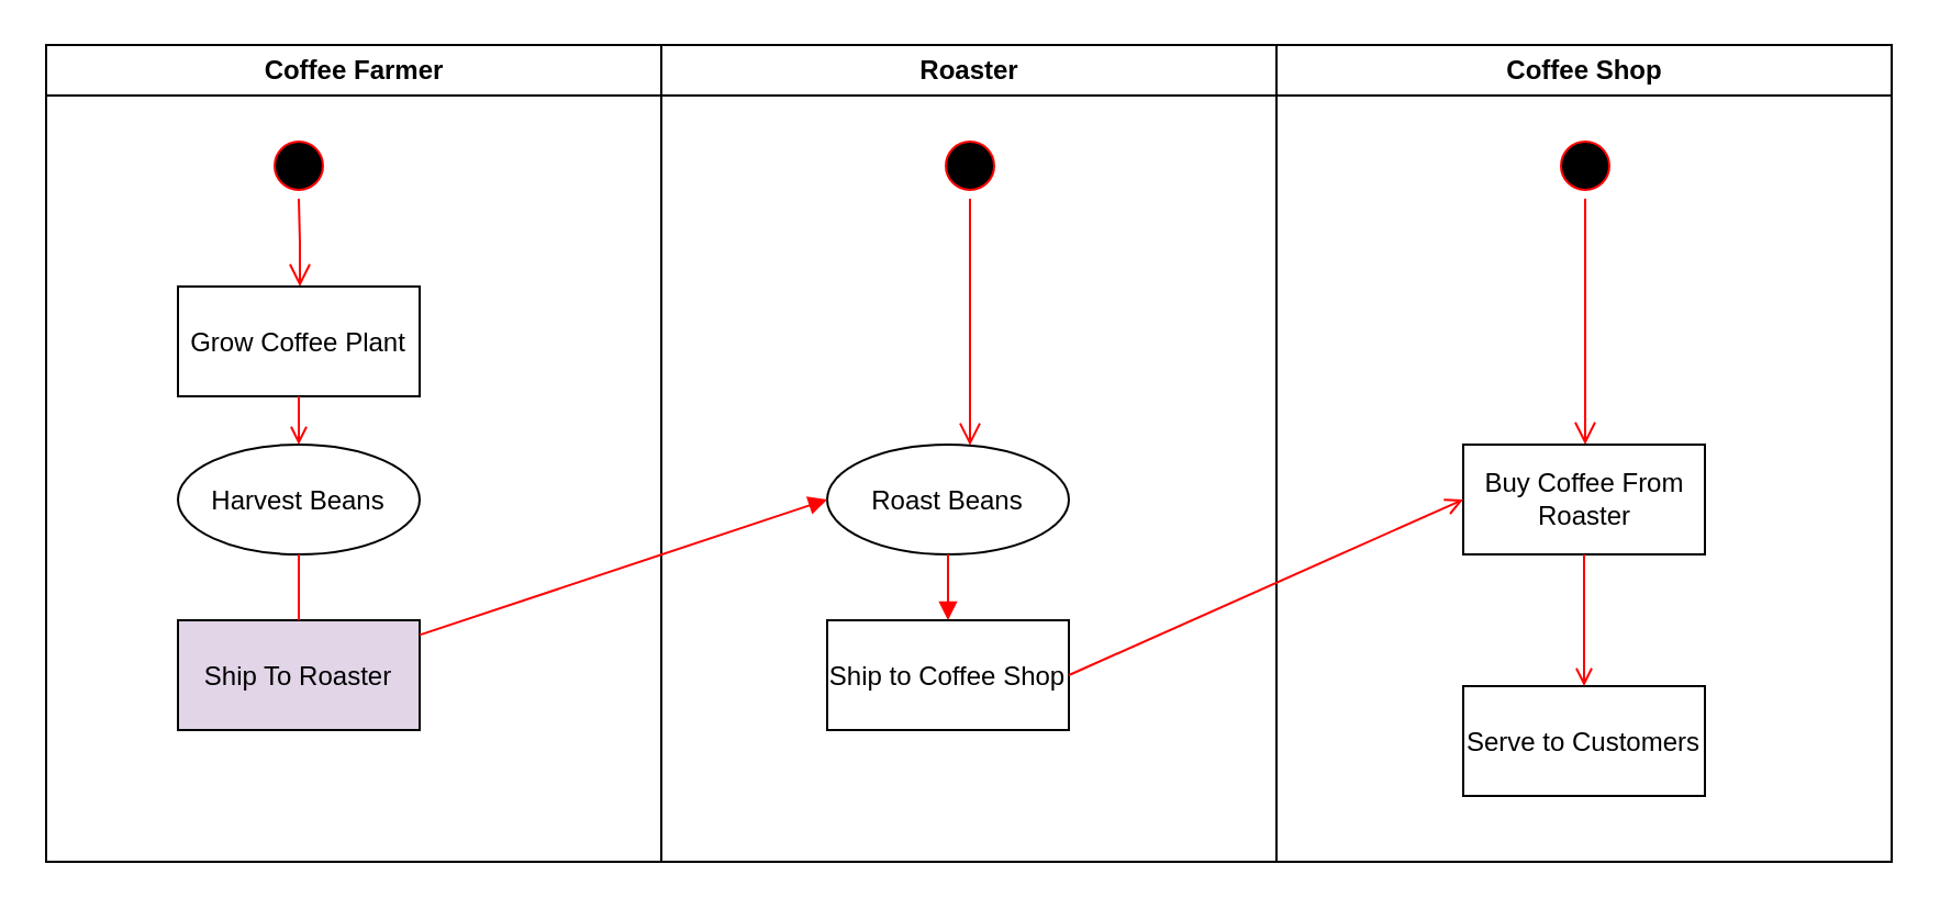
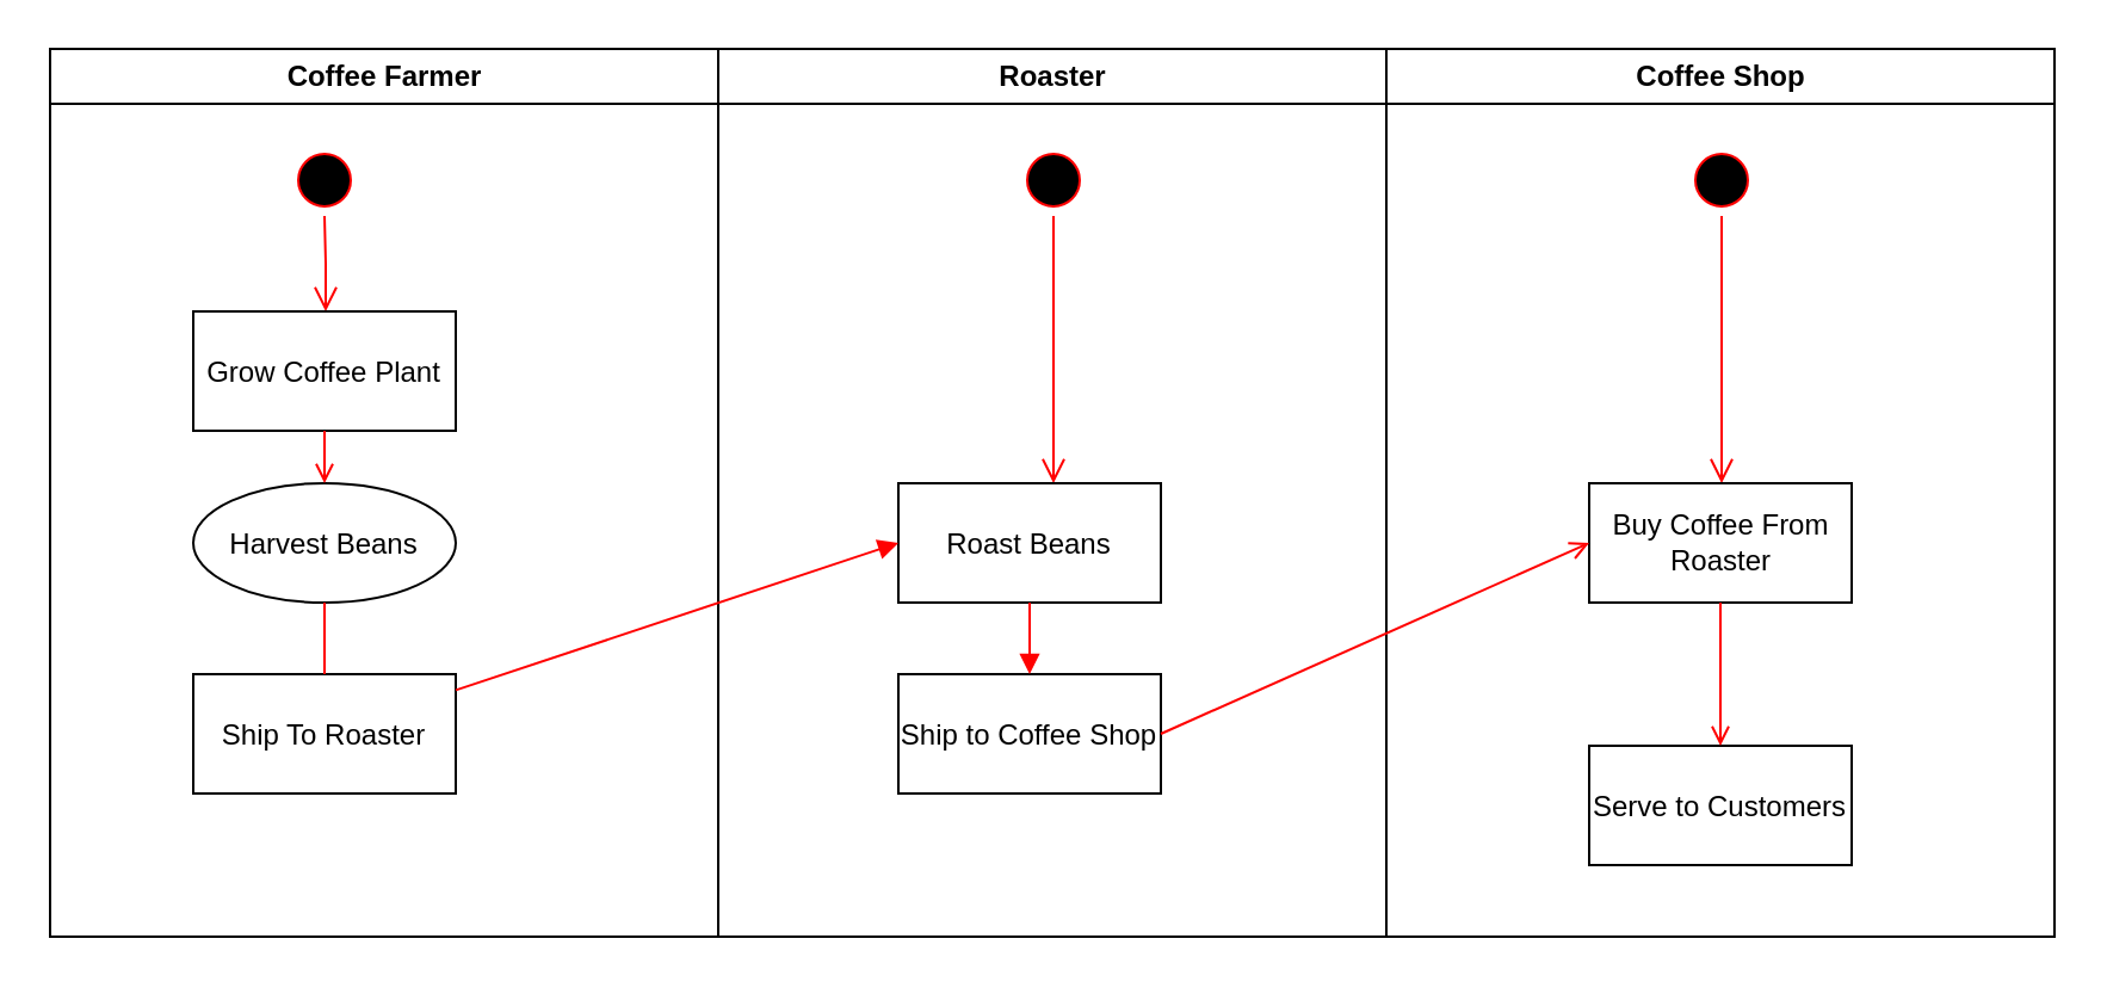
  <mxCell id="0" />
  <mxCell id="1" parent="0" />
  <mxCell id="2" value="Coffee Farmer" style="swimlane;whiteSpace=wrap" parent="1" vertex="1"><mxGeometry x="20.5" y="20" width="280" height="372" as="geometry" /></mxCell>
  <mxCell id="3" value="" style="ellipse;shape=startState;fillColor=#000000;strokeColor=#ff0000;" parent="2" vertex="1"><mxGeometry x="100" y="40" width="30" height="30" as="geometry" /></mxCell>
  <mxCell id="4" value="" style="edgeStyle=elbowEdgeStyle;elbow=horizontal;verticalAlign=bottom;endArrow=open;endSize=8;strokeColor=#FF0000;endFill=1;rounded=0" parent="2" source="3" target="5" edge="1"><mxGeometry x="100" y="40" as="geometry"><mxPoint x="115" y="110" as="targetPoint" /></mxGeometry></mxCell>
  <mxCell id="5" value="Grow Coffee Plant" style="" parent="2" vertex="1"><mxGeometry x="60" y="110" width="110" height="50" as="geometry" /></mxCell>
  <mxCell id="6" value="Harvest Beans" style="ellipse;" parent="2" vertex="1"><mxGeometry x="60" y="182" width="110" height="50" as="geometry" /></mxCell>
  <mxCell id="7" value="" style="endArrow=open;strokeColor=#FF0000;endFill=1;rounded=0" parent="2" source="5" target="6" edge="1"><mxGeometry relative="1" as="geometry" /></mxCell>
- <mxCell id="8" value="Ship To Roaster" style="fillColor=#e1d5e7;" parent="2" vertex="1"><mxGeometry x="60" y="262" width="110" height="50" as="geometry" /></mxCell>
+ <mxCell id="8" value="Ship To Roaster" style="" parent="2" vertex="1"><mxGeometry x="60" y="262" width="110" height="50" as="geometry" /></mxCell>
  <mxCell id="9" value="" style="endArrow=none;strokeColor=#FF0000;endFill=1;rounded=0;" parent="2" source="6" target="8" edge="1"><mxGeometry relative="1" as="geometry" /></mxCell>
  <mxCell id="10" value="Roaster" style="swimlane;whiteSpace=wrap" parent="1" vertex="1"><mxGeometry x="300.5" y="20" width="280" height="372" as="geometry" /></mxCell>
  <mxCell id="11" value="" style="ellipse;shape=startState;fillColor=#000000;strokeColor=#ff0000;" parent="10" vertex="1"><mxGeometry x="125.5" y="40" width="30" height="30" as="geometry" /></mxCell>
  <mxCell id="12" value="" style="edgeStyle=elbowEdgeStyle;elbow=horizontal;verticalAlign=bottom;endArrow=open;endSize=8;strokeColor=#FF0000;endFill=1;rounded=0" parent="10" source="11" target="13" edge="1"><mxGeometry x="105.5" y="20" as="geometry"><mxPoint x="120.5" y="90" as="targetPoint" /></mxGeometry></mxCell>
- <mxCell id="13" value="Roast Beans" style="ellipse;" parent="10" vertex="1"><mxGeometry x="75.5" y="182" width="110" height="50" as="geometry" /></mxCell>
+ <mxCell id="13" value="Roast Beans" style="" parent="10" vertex="1"><mxGeometry x="75.5" y="182" width="110" height="50" as="geometry" /></mxCell>
  <mxCell id="14" value="Ship to Coffee Shop" style="" parent="10" vertex="1"><mxGeometry x="75.5" y="262" width="110" height="50" as="geometry" /></mxCell>
  <mxCell id="15" value="" style="endArrow=block;strokeColor=#FF0000;endFill=1;rounded=0;" parent="10" source="13" target="14" edge="1"><mxGeometry relative="1" as="geometry" /></mxCell>
  <mxCell id="16" value="Coffee Shop" style="swimlane;whiteSpace=wrap" parent="1" vertex="1"><mxGeometry x="580.5" y="20" width="280" height="372" as="geometry" /></mxCell>
  <mxCell id="17" value="" style="ellipse;shape=startState;fillColor=#000000;strokeColor=#ff0000;" parent="16" vertex="1"><mxGeometry x="125.5" y="40" width="30" height="30" as="geometry" /></mxCell>
  <mxCell id="18" value="" style="edgeStyle=elbowEdgeStyle;elbow=horizontal;verticalAlign=bottom;endArrow=open;endSize=8;strokeColor=#FF0000;endFill=1;rounded=0" parent="16" source="17" target="19" edge="1"><mxGeometry x="-339" y="-108" as="geometry"><mxPoint x="-324" y="-38" as="targetPoint" /></mxGeometry></mxCell>
  <mxCell id="19" value="Buy Coffee From Roaster" style="whiteSpace=wrap;" parent="16" vertex="1"><mxGeometry x="85" y="182" width="110" height="50" as="geometry" /></mxCell>
  <mxCell id="20" value="Serve to Customers" style="" parent="16" vertex="1"><mxGeometry x="85" y="292" width="110" height="50" as="geometry" /></mxCell>
  <mxCell id="21" value="" style="endArrow=open;strokeColor=#FF0000;endFill=1;rounded=0" parent="16" source="19" target="20" edge="1"><mxGeometry relative="1" as="geometry" /></mxCell>
  <mxCell id="22" value="" style="endArrow=block;strokeColor=#FF0000;endFill=1;rounded=0;entryX=0;entryY=0.5;entryDx=0;entryDy=0;" parent="1" source="8" target="13" edge="1"><mxGeometry relative="1" as="geometry" /></mxCell>
  <mxCell id="23" value="" style="endArrow=open;strokeColor=#FF0000;endFill=1;rounded=0;entryX=0;entryY=0.5;entryDx=0;entryDy=0;exitX=1;exitY=0.5;exitDx=0;exitDy=0;" parent="1" source="14" target="19" edge="1"><mxGeometry relative="1" as="geometry"><mxPoint x="200.5" y="298.705" as="sourcePoint" /><mxPoint x="386" y="237" as="targetPoint" /></mxGeometry></mxCell>
